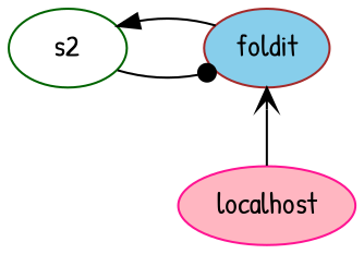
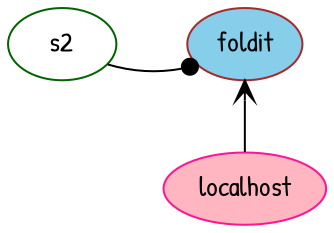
  digraph {
    fontname="Patrick Hand"
    rankdir=BT
    node [fontname="Patrick Hand" style=filled]
    edge [fontname="Patrick Hand"]
    n1 [color=brown fillcolor=skyblue label=foldit]
    n2 [color=darkgreen fillcolor=white label=s2]
    localhost [color=deeppink fillcolor=lightpink]
    subgraph sub_1 {
      rank=same
      n1
      n2
    }
-   n2 -> n1 [dir=back minlen=2]
    n2 -> n1 [arrowhead=dot]
    localhost -> n1 [arrowhead=vee]
  }
